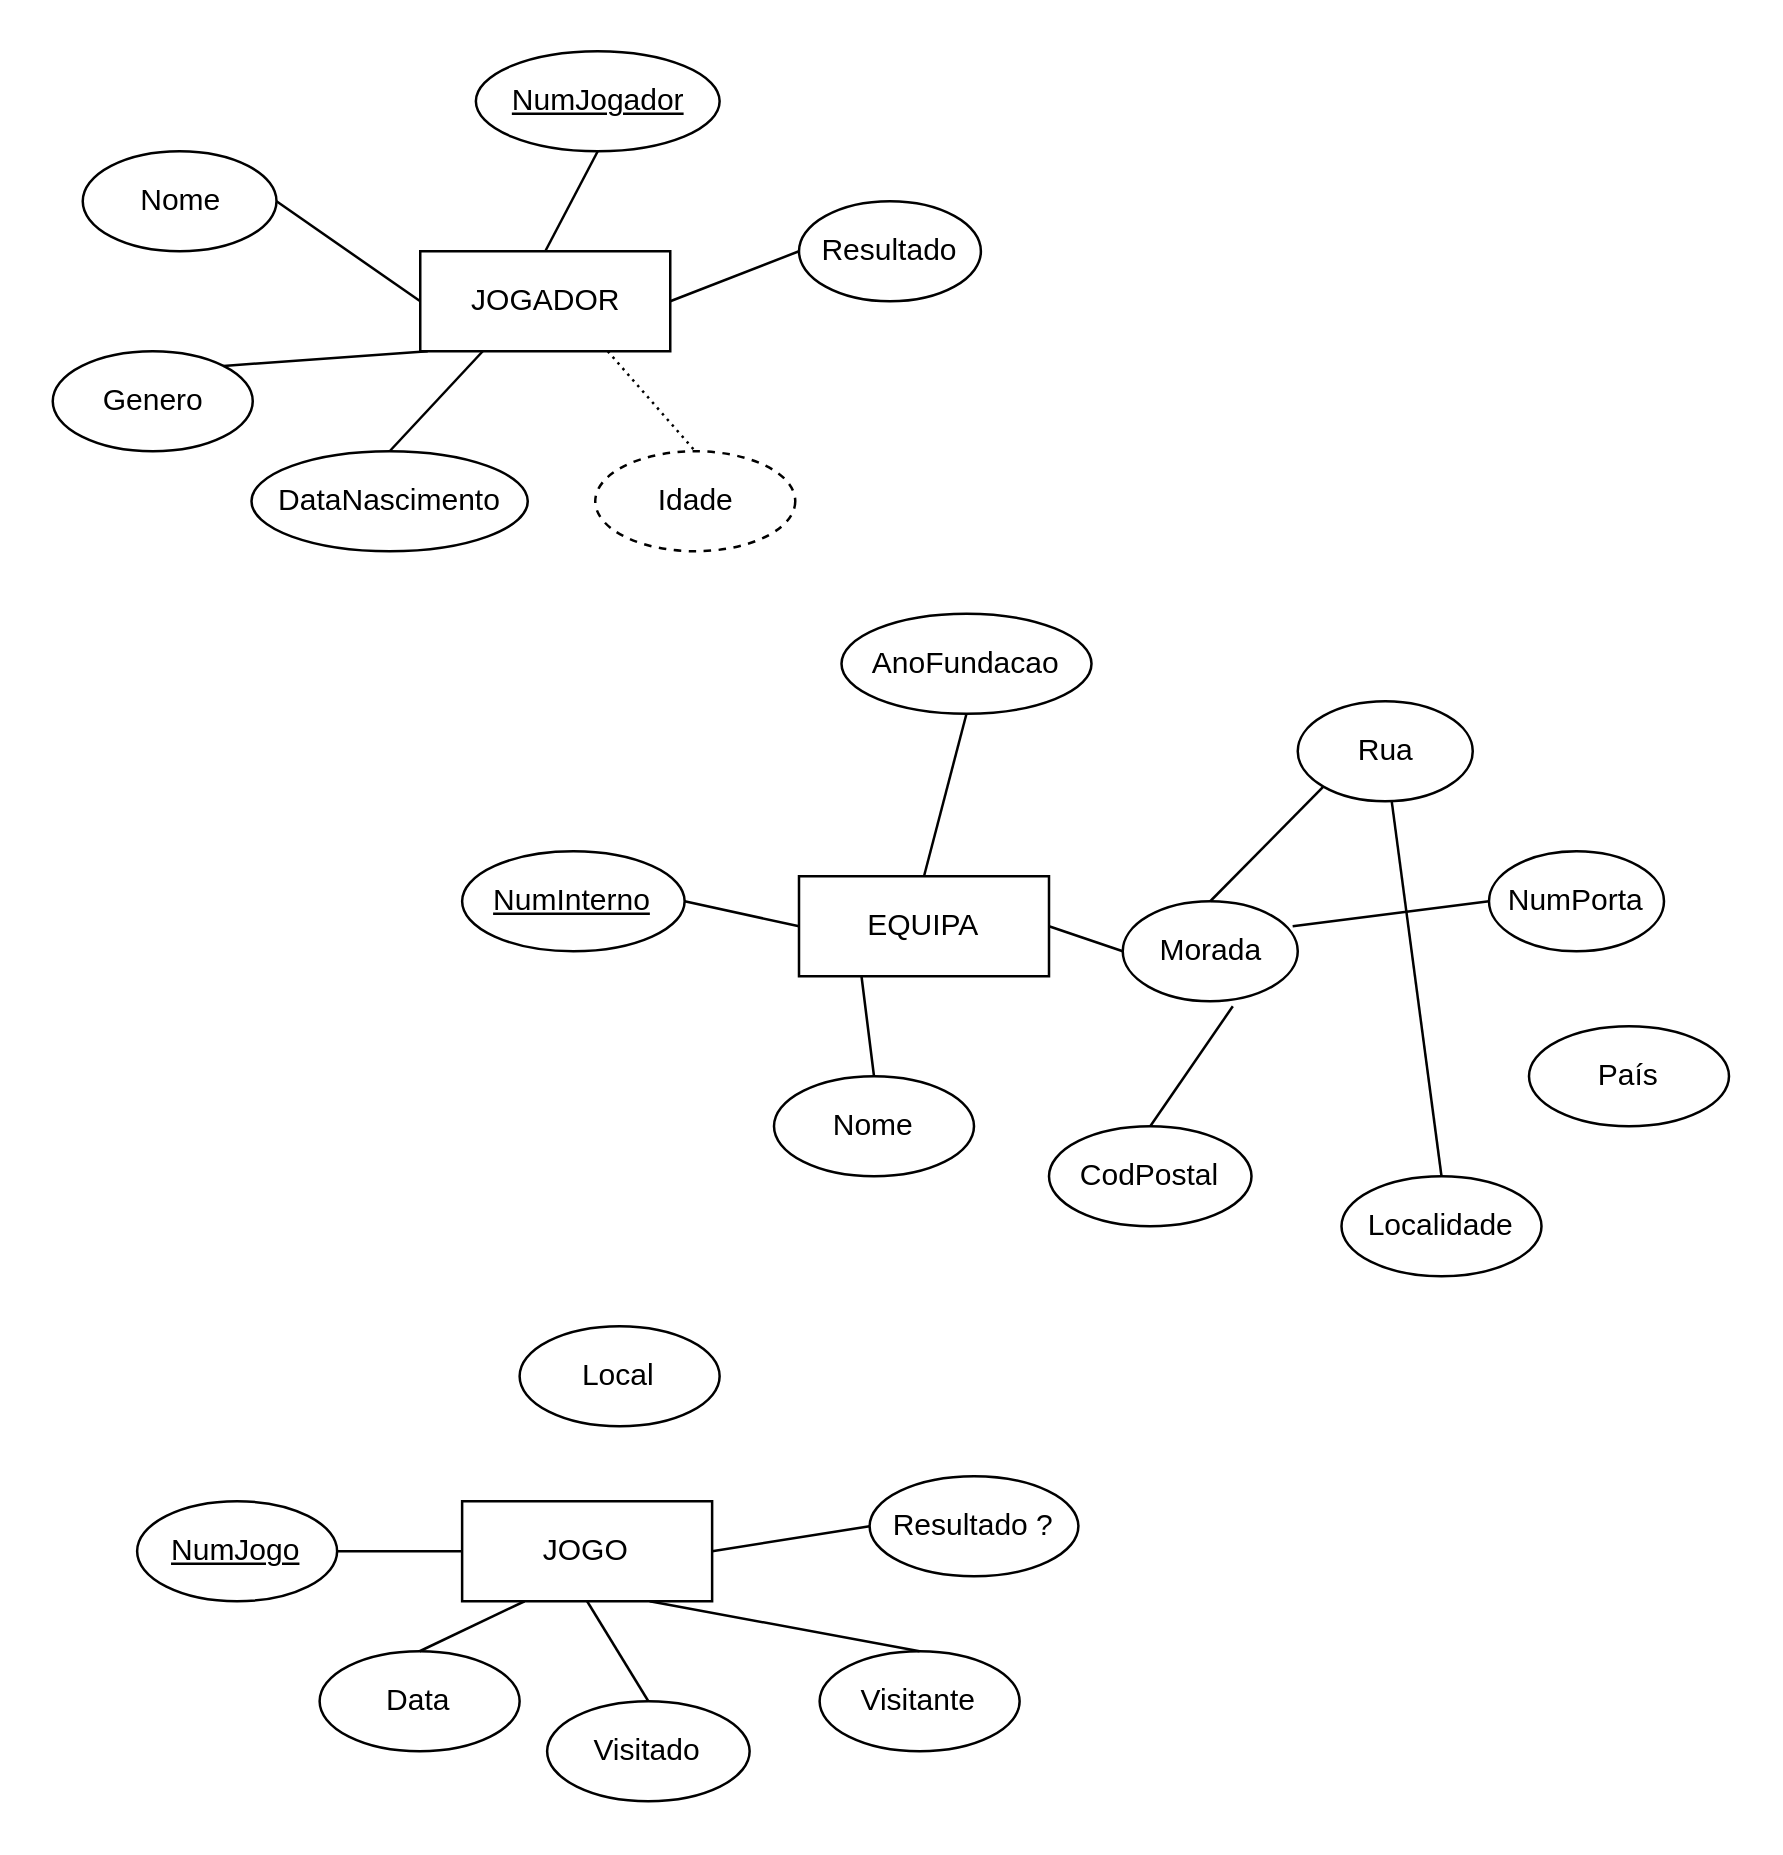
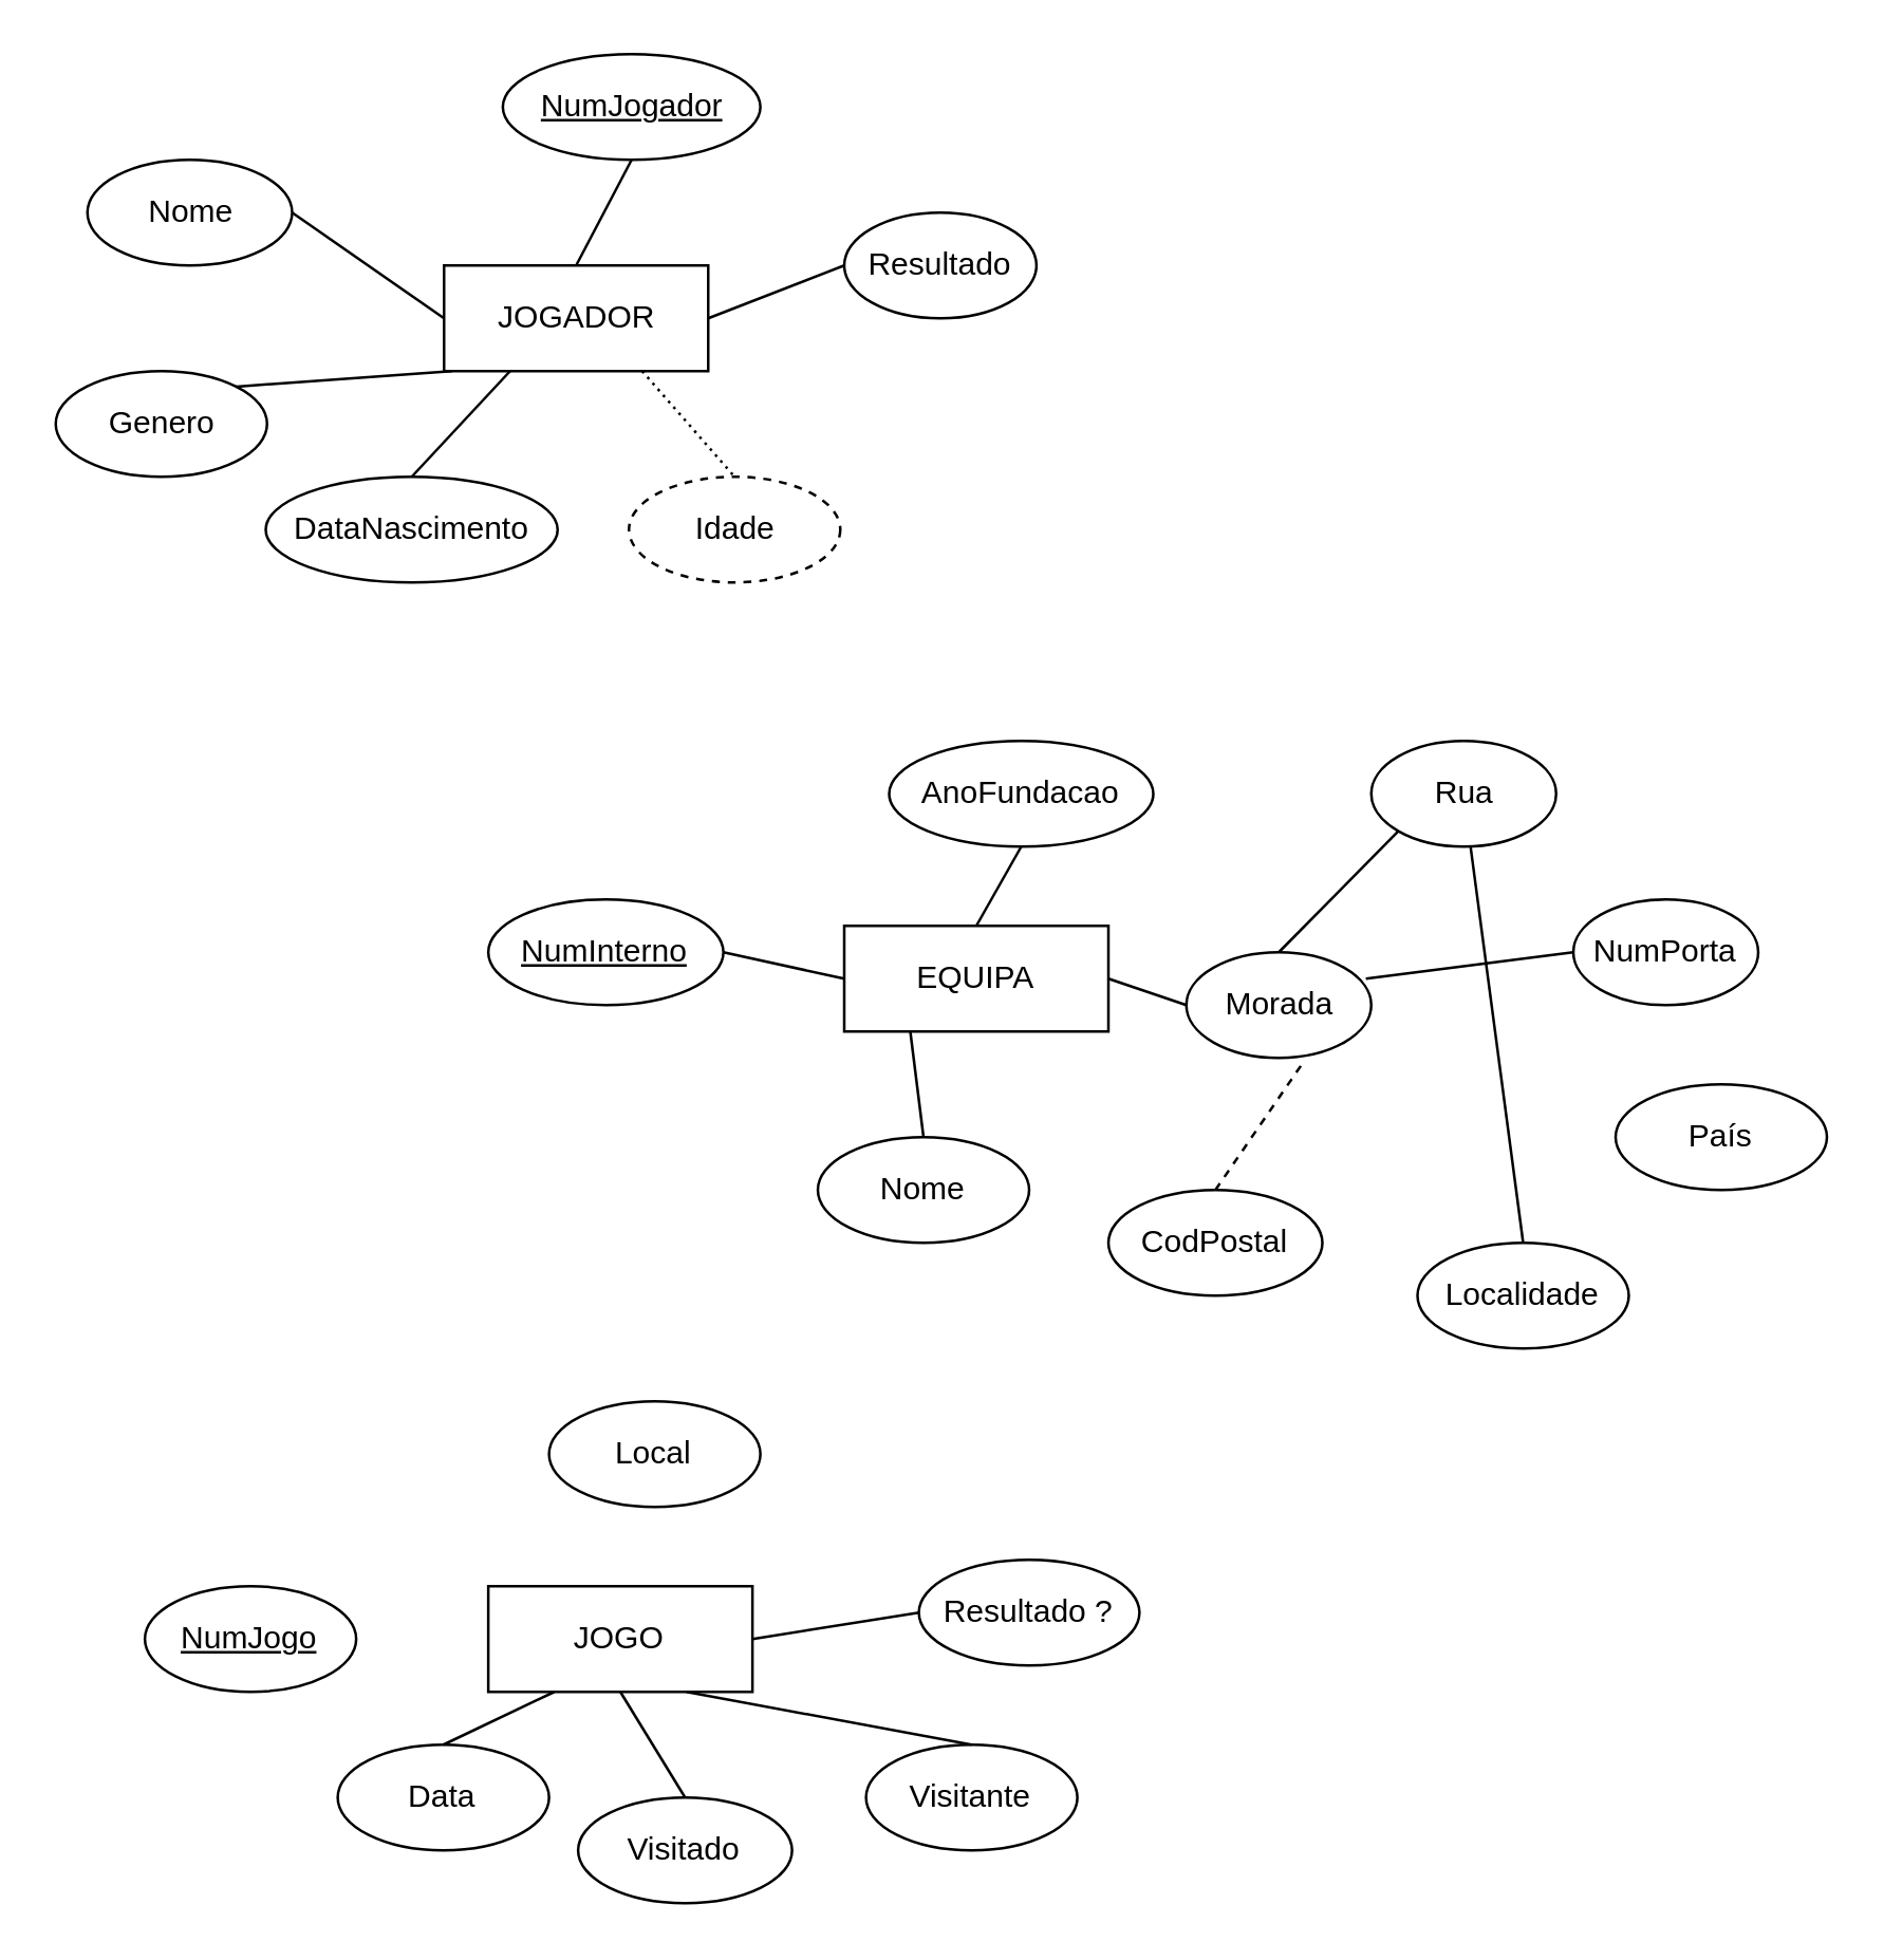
  <mxCell id="0" />
  <mxCell id="1" parent="0" />
  <mxCell id="2" value="EQUIPA" style="whiteSpace=wrap;html=1;align=center;" parent="1" vertex="1"><mxGeometry x="319" y="350" width="100" height="40" as="geometry" /></mxCell>
  <mxCell id="3" value="NumInterno" style="ellipse;whiteSpace=wrap;html=1;align=center;fontStyle=4;" parent="1" vertex="1"><mxGeometry x="184.25" y="340" width="89" height="40" as="geometry" /></mxCell>
  <mxCell id="4" value="Nome" style="ellipse;whiteSpace=wrap;html=1;align=center;" parent="1" vertex="1"><mxGeometry x="309" y="430" width="80" height="40" as="geometry" /></mxCell>
  <mxCell id="5" value="" style="endArrow=none;html=1;rounded=0;exitX=0;exitY=0.5;exitDx=0;exitDy=0;entryX=1;entryY=0.5;entryDx=0;entryDy=0;" parent="1" source="2" target="3" edge="1"><mxGeometry relative="1" as="geometry"><mxPoint x="329" y="530" as="sourcePoint" /><mxPoint x="489" y="530" as="targetPoint" /></mxGeometry></mxCell>
  <mxCell id="6" value="" style="endArrow=none;html=1;rounded=0;entryX=0.5;entryY=0;entryDx=0;entryDy=0;exitX=0.25;exitY=1;exitDx=0;exitDy=0;" parent="1" source="2" target="4" edge="1"><mxGeometry relative="1" as="geometry"><mxPoint x="315" y="370" as="sourcePoint" /><mxPoint x="209" y="470" as="targetPoint" /></mxGeometry></mxCell>
  <mxCell id="7" value="Morada" style="ellipse;whiteSpace=wrap;html=1;align=center;" parent="1" vertex="1"><mxGeometry x="448.5" y="360" width="70" height="40" as="geometry" /></mxCell>
  <mxCell id="8" value="" style="endArrow=none;html=1;rounded=0;exitX=0;exitY=0.5;exitDx=0;exitDy=0;entryX=1;entryY=0.5;entryDx=0;entryDy=0;" parent="1" source="7" target="2" edge="1"><mxGeometry relative="1" as="geometry"><mxPoint x="631" y="412" as="sourcePoint" /><mxPoint x="557" y="428" as="targetPoint" /></mxGeometry></mxCell>
  <mxCell id="9" value="" style="endArrow=none;html=1;rounded=0;exitX=0.5;exitY=1;exitDx=0;exitDy=0;entryX=0.5;entryY=0;entryDx=0;entryDy=0;" parent="1" source="30" target="2" edge="1"><mxGeometry relative="1" as="geometry"><mxPoint x="389" y="320" as="sourcePoint" /><mxPoint x="345" y="430" as="targetPoint" /></mxGeometry></mxCell>
  <mxCell id="10" value="Rua" style="ellipse;whiteSpace=wrap;html=1;align=center;" parent="1" vertex="1"><mxGeometry x="518.5" y="280" width="70" height="40" as="geometry" /></mxCell>
  <mxCell id="11" value="NumPorta" style="ellipse;whiteSpace=wrap;html=1;align=center;" parent="1" vertex="1"><mxGeometry x="595" y="340" width="70" height="40" as="geometry" /></mxCell>
  <mxCell id="12" value="País" style="ellipse;whiteSpace=wrap;html=1;align=center;" parent="1" vertex="1"><mxGeometry x="611" y="410" width="80" height="40" as="geometry" /></mxCell>
  <mxCell id="13" value="Localidade" style="ellipse;whiteSpace=wrap;html=1;align=center;" parent="1" vertex="1"><mxGeometry x="536" y="470" width="80" height="40" as="geometry" /></mxCell>
  <mxCell id="14" value="CodPostal" style="ellipse;whiteSpace=wrap;html=1;align=center;" parent="1" vertex="1"><mxGeometry x="419" y="450" width="81" height="40" as="geometry" /></mxCell>
  <mxCell id="15" value="" style="endArrow=none;html=1;rounded=0;exitX=0;exitY=1;exitDx=0;exitDy=0;entryX=0.5;entryY=0;entryDx=0;entryDy=0;" parent="1" source="10" target="7" edge="1"><mxGeometry relative="1" as="geometry"><mxPoint x="625" y="280" as="sourcePoint" /><mxPoint x="565" y="310" as="targetPoint" /></mxGeometry></mxCell>
  <mxCell id="16" value="" style="endArrow=none;html=1;rounded=0;exitX=0;exitY=0.5;exitDx=0;exitDy=0;entryX=0.971;entryY=0.25;entryDx=0;entryDy=0;entryPerimeter=0;" parent="1" source="11" target="7" edge="1"><mxGeometry relative="1" as="geometry"><mxPoint x="635" y="290" as="sourcePoint" /><mxPoint x="575" y="320" as="targetPoint" /></mxGeometry></mxCell>
  <mxCell id="17" value="" style="endArrow=none;html=1;rounded=0;exitX=0.5;exitY=0;exitDx=0;exitDy=0;" parent="1" source="13" target="10" edge="1"><mxGeometry relative="1" as="geometry"><mxPoint x="655" y="310" as="sourcePoint" /><mxPoint x="595" y="340" as="targetPoint" /></mxGeometry></mxCell>
- <mxCell id="18" value="" style="endArrow=none;html=1;rounded=0;exitX=0.5;exitY=0;exitDx=0;exitDy=0;entryX=0.629;entryY=1.05;entryDx=0;entryDy=0;entryPerimeter=0;" parent="1" source="14" target="7" edge="1"><mxGeometry relative="1" as="geometry"><mxPoint x="665" y="320" as="sourcePoint" /><mxPoint x="605" y="350" as="targetPoint" /></mxGeometry></mxCell>
+ <mxCell id="18" value="" style="endArrow=none;html=1;rounded=0;exitX=0.5;exitY=0;exitDx=0;exitDy=0;entryX=0.629;entryY=1.05;entryDx=0;entryDy=0;entryPerimeter=0;dashed=1;" parent="1" source="14" target="7" edge="1"><mxGeometry relative="1" as="geometry"><mxPoint x="665" y="320" as="sourcePoint" /><mxPoint x="605" y="350" as="targetPoint" /></mxGeometry></mxCell>
  <mxCell id="19" value="JOGO" style="whiteSpace=wrap;html=1;align=center;" vertex="1" parent="1"><mxGeometry x="184.25" y="600" width="100" height="40" as="geometry" /></mxCell>
  <mxCell id="20" value="NumJogo" style="ellipse;whiteSpace=wrap;html=1;align=center;fontStyle=4;" vertex="1" parent="1"><mxGeometry x="54.25" y="600" width="80" height="40" as="geometry" /></mxCell>
  <mxCell id="21" value="Data" style="ellipse;whiteSpace=wrap;html=1;align=center;" vertex="1" parent="1"><mxGeometry x="127.25" y="660" width="80" height="40" as="geometry" /></mxCell>
- <mxCell id="22" value="" style="endArrow=none;html=1;rounded=0;exitX=0;exitY=0.5;exitDx=0;exitDy=0;entryX=1;entryY=0.5;entryDx=0;entryDy=0;" edge="1" parent="1" source="19" target="20"><mxGeometry relative="1" as="geometry"><mxPoint x="194.25" y="780" as="sourcePoint" /><mxPoint x="354.25" y="780" as="targetPoint" /></mxGeometry></mxCell>
  <mxCell id="23" value="" style="endArrow=none;html=1;rounded=0;entryX=0.5;entryY=0;entryDx=0;entryDy=0;exitX=0.25;exitY=1;exitDx=0;exitDy=0;" edge="1" parent="1" source="19" target="21"><mxGeometry relative="1" as="geometry"><mxPoint x="180.25" y="620" as="sourcePoint" /><mxPoint x="74.25" y="720" as="targetPoint" /></mxGeometry></mxCell>
  <mxCell id="24" value="Resultado ?" style="ellipse;whiteSpace=wrap;html=1;align=center;" vertex="1" parent="1"><mxGeometry x="347.25" y="590" width="83.5" height="40" as="geometry" /></mxCell>
  <mxCell id="25" value="" style="endArrow=none;html=1;rounded=0;exitX=0;exitY=0.5;exitDx=0;exitDy=0;entryX=1;entryY=0.5;entryDx=0;entryDy=0;" edge="1" parent="1" source="24" target="19"><mxGeometry relative="1" as="geometry"><mxPoint x="496.25" y="662" as="sourcePoint" /><mxPoint x="422.25" y="678" as="targetPoint" /></mxGeometry></mxCell>
  <mxCell id="26" value="Visitante" style="ellipse;whiteSpace=wrap;html=1;align=center;" vertex="1" parent="1"><mxGeometry x="327.25" y="660" width="80" height="40" as="geometry" /></mxCell>
  <mxCell id="27" value="Visitado" style="ellipse;whiteSpace=wrap;html=1;align=center;" vertex="1" parent="1"><mxGeometry x="218.25" y="680" width="81" height="40" as="geometry" /></mxCell>
  <mxCell id="28" value="" style="endArrow=none;html=1;rounded=0;exitX=0.5;exitY=0;exitDx=0;exitDy=0;entryX=0.75;entryY=1;entryDx=0;entryDy=0;" edge="1" parent="1" source="26" target="19"><mxGeometry relative="1" as="geometry"><mxPoint x="520.25" y="560" as="sourcePoint" /><mxPoint x="460.25" y="590" as="targetPoint" /></mxGeometry></mxCell>
  <mxCell id="29" value="" style="endArrow=none;html=1;rounded=0;exitX=0.5;exitY=0;exitDx=0;exitDy=0;entryX=0.5;entryY=1;entryDx=0;entryDy=0;" edge="1" parent="1" source="27" target="19"><mxGeometry relative="1" as="geometry"><mxPoint x="530.25" y="570" as="sourcePoint" /><mxPoint x="470.25" y="600" as="targetPoint" /></mxGeometry></mxCell>
- <mxCell id="30" value="AnoFundacao" style="ellipse;whiteSpace=wrap;html=1;align=center;" vertex="1" parent="1"><mxGeometry x="336" y="245" width="100" height="40" as="geometry" /></mxCell>
+ <mxCell id="30" value="AnoFundacao" style="ellipse;whiteSpace=wrap;html=1;align=center;" vertex="1" parent="1"><mxGeometry x="336" y="280" width="100" height="40" as="geometry" /></mxCell>
  <mxCell id="31" value="JOGADOR" style="whiteSpace=wrap;html=1;align=center;" vertex="1" parent="1"><mxGeometry x="167.5" y="100" width="100" height="40" as="geometry" /></mxCell>
  <mxCell id="32" value="NumJogador" style="ellipse;whiteSpace=wrap;html=1;align=center;fontStyle=4;" vertex="1" parent="1"><mxGeometry x="189.75" y="20" width="97.5" height="40" as="geometry" /></mxCell>
  <mxCell id="33" value="Nome" style="ellipse;whiteSpace=wrap;html=1;align=center;" vertex="1" parent="1"><mxGeometry x="32.5" y="60" width="77.5" height="40" as="geometry" /></mxCell>
  <mxCell id="34" value="Genero" style="ellipse;whiteSpace=wrap;html=1;align=center;" vertex="1" parent="1"><mxGeometry x="20.5" y="140" width="80" height="40" as="geometry" /></mxCell>
  <mxCell id="35" value="DataNascimento" style="ellipse;whiteSpace=wrap;html=1;align=center;" vertex="1" parent="1"><mxGeometry x="100" y="180" width="110.5" height="40" as="geometry" /></mxCell>
  <mxCell id="36" value="" style="endArrow=none;html=1;rounded=0;exitX=0.5;exitY=0;exitDx=0;exitDy=0;entryX=0.5;entryY=1;entryDx=0;entryDy=0;" edge="1" parent="1" source="31" target="32"><mxGeometry relative="1" as="geometry"><mxPoint x="177.5" y="280" as="sourcePoint" /><mxPoint x="337.5" y="280" as="targetPoint" /></mxGeometry></mxCell>
  <mxCell id="37" value="" style="endArrow=none;html=1;rounded=0;entryX=1;entryY=0.5;entryDx=0;entryDy=0;exitX=0;exitY=0.5;exitDx=0;exitDy=0;" edge="1" parent="1" source="31" target="33"><mxGeometry relative="1" as="geometry"><mxPoint x="163.5" y="120" as="sourcePoint" /><mxPoint x="57.5" y="220" as="targetPoint" /></mxGeometry></mxCell>
  <mxCell id="38" value="" style="endArrow=none;html=1;rounded=0;entryX=1;entryY=0;entryDx=0;entryDy=0;" edge="1" parent="1" target="34"><mxGeometry relative="1" as="geometry"><mxPoint x="170.5" y="140" as="sourcePoint" /><mxPoint x="197.5" y="360" as="targetPoint" /></mxGeometry></mxCell>
  <mxCell id="39" value="" style="endArrow=none;html=1;rounded=0;exitX=0.25;exitY=1;exitDx=0;exitDy=0;entryX=0.5;entryY=0;entryDx=0;entryDy=0;" edge="1" parent="1" source="31" target="35"><mxGeometry relative="1" as="geometry"><mxPoint x="247.5" y="160" as="sourcePoint" /><mxPoint x="77.5" y="240" as="targetPoint" /></mxGeometry></mxCell>
  <mxCell id="40" value="Idade" style="ellipse;whiteSpace=wrap;html=1;align=center;dashed=1;" vertex="1" parent="1"><mxGeometry x="237.5" y="180" width="80" height="40" as="geometry" /></mxCell>
  <mxCell id="41" value="" style="endArrow=none;html=1;rounded=0;dashed=1;dashPattern=1 2;entryX=0.5;entryY=0;entryDx=0;entryDy=0;exitX=0.75;exitY=1;exitDx=0;exitDy=0;jumpSize=6;" edge="1" parent="1" source="31" target="40"><mxGeometry relative="1" as="geometry"><mxPoint x="373.5" y="150" as="sourcePoint" /><mxPoint x="533.5" y="150" as="targetPoint" /><Array as="points"><mxPoint x="260" y="160" /></Array></mxGeometry></mxCell>
  <mxCell id="42" value="" style="resizable=0;html=1;whiteSpace=wrap;align=right;verticalAlign=bottom;" connectable="0" vertex="1" parent="41"><mxGeometry x="1" relative="1" as="geometry" /></mxCell>
  <mxCell id="43" value="Resultado" style="ellipse;whiteSpace=wrap;html=1;align=center;" vertex="1" parent="1"><mxGeometry x="319" y="80" width="72.75" height="40" as="geometry" /></mxCell>
  <mxCell id="44" value="" style="endArrow=none;html=1;rounded=0;exitX=0;exitY=0.5;exitDx=0;exitDy=0;entryX=1;entryY=0.5;entryDx=0;entryDy=0;" edge="1" parent="1" source="43" target="31"><mxGeometry relative="1" as="geometry"><mxPoint x="479.5" y="162" as="sourcePoint" /><mxPoint x="405.5" y="178" as="targetPoint" /></mxGeometry></mxCell>
  <mxCell id="45" value="Local" style="ellipse;whiteSpace=wrap;html=1;align=center;" vertex="1" parent="1"><mxGeometry x="207.25" y="530" width="80" height="40" as="geometry" /></mxCell>
